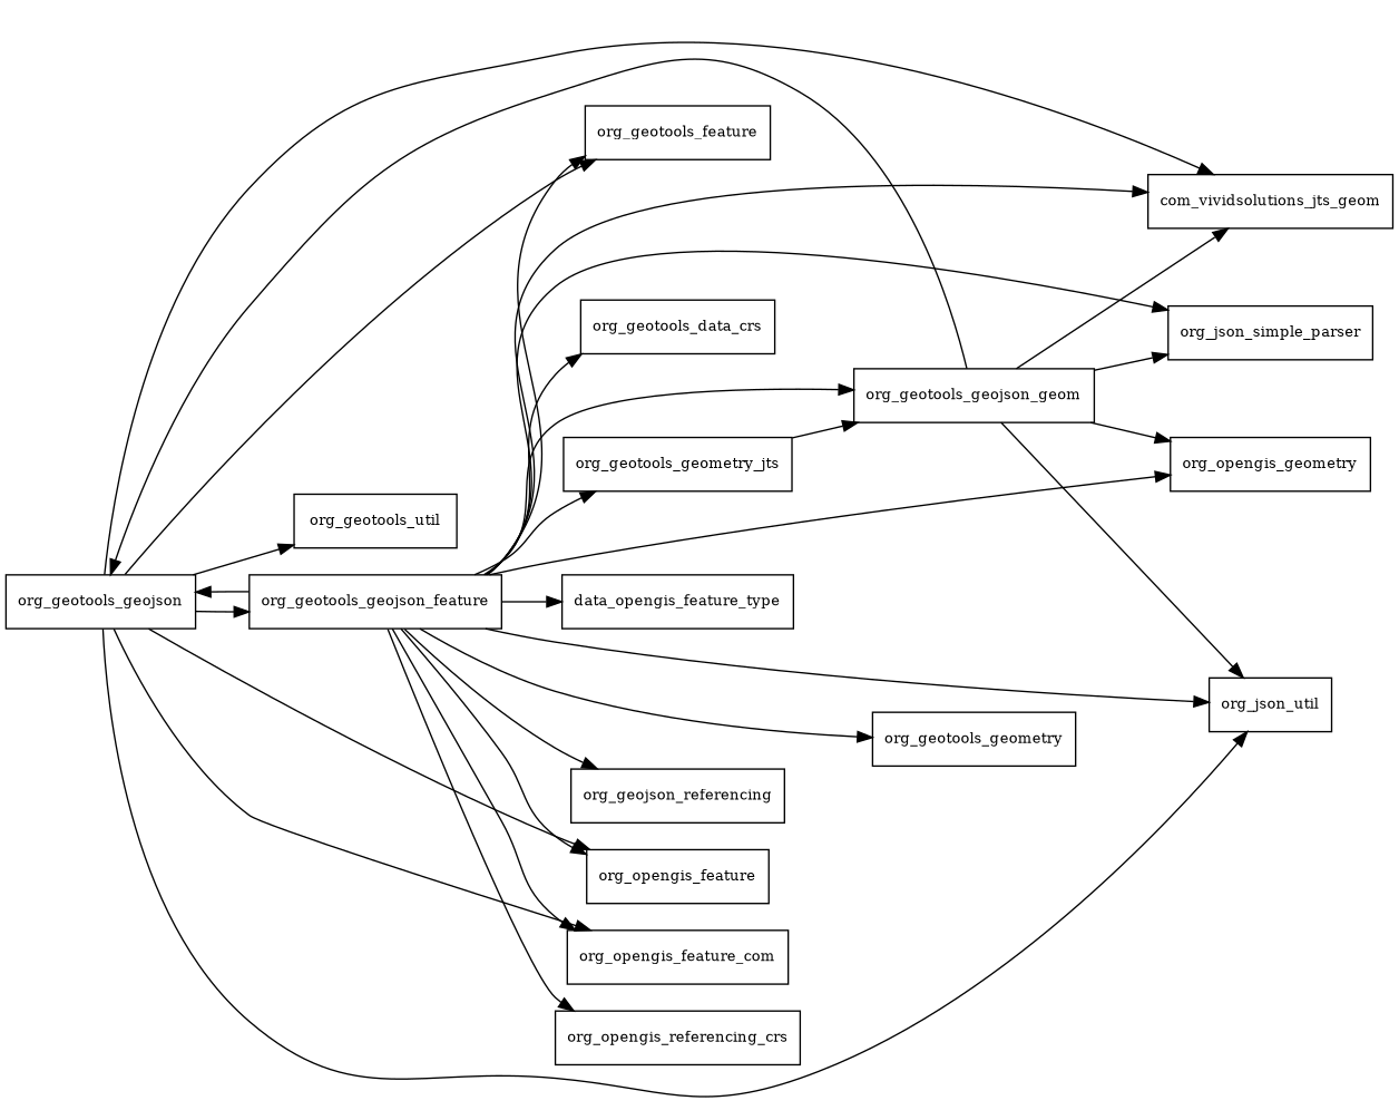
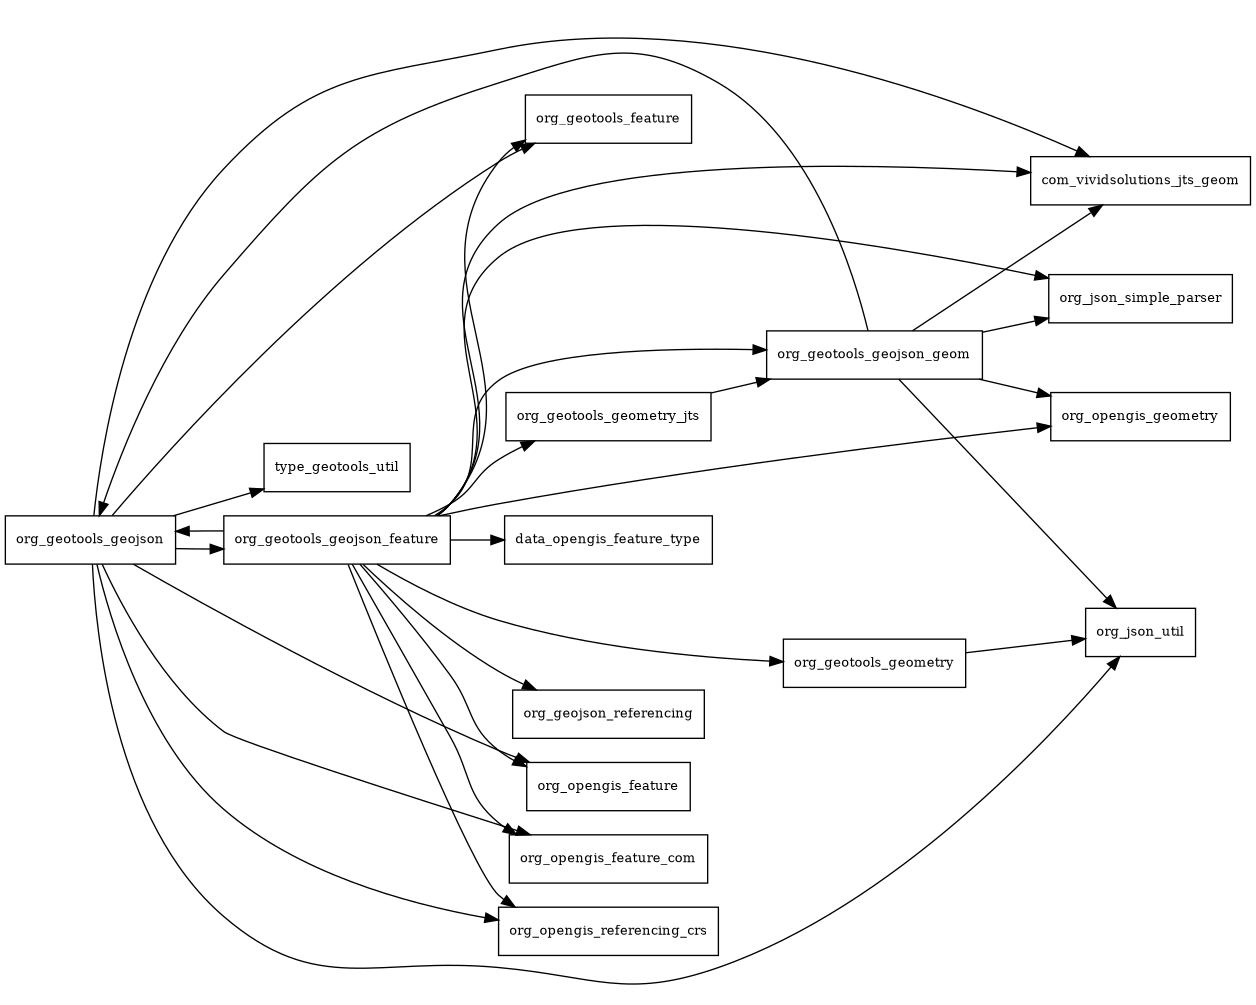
  digraph {
    fontname="DejaVu Serif"
    rankdir=LR
    node [fontname="DejaVu Serif" fontsize=10.0 shape=box]
    edge [fontname="DejaVu Serif"]
    org_geotools_geojson
    com_vividsolutions_jts_geom
    org_geotools_feature
    org_geotools_geojson_feature
-   org_geotools_util
+   org_geotools_util [label=type_geotools_util]
    n6 [label=org_json_util]
    org_opengis_feature
    n8 [label=org_opengis_feature_com]
    org_opengis_referencing_crs
    org_geotools_geojson_geom
    org_json_simple_parser
-   org_geotools_data_crs
    org_geotools_geometry_jts
    n14 [label=org_geotools_geometry]
    n15 [label=data_opengis_feature_type]
    org_opengis_geometry
    n17 [label=org_geojson_referencing]
    org_geotools_geojson -> com_vividsolutions_jts_geom
    org_geotools_geojson -> org_geotools_feature
    org_geotools_geojson -> org_geotools_geojson_feature
    org_geotools_geojson -> org_geotools_util
    org_geotools_geojson -> n6
    org_geotools_geojson -> org_opengis_feature
    org_geotools_geojson -> n8
+   org_geotools_geojson -> org_opengis_referencing_crs
    org_geotools_geojson_feature -> org_geotools_geojson
    org_geotools_geojson_feature -> com_vividsolutions_jts_geom
    org_geotools_geojson_feature -> org_geotools_feature
-   org_geotools_geojson_feature -> n6
+   n14 -> n6
    org_geotools_geojson_feature -> org_opengis_feature
    org_geotools_geojson_feature -> n8
    org_geotools_geojson_feature -> org_opengis_referencing_crs
    org_geotools_geojson_feature -> org_geotools_geojson_geom
    org_geotools_geojson_feature -> org_json_simple_parser
-   org_geotools_geojson_feature -> org_geotools_data_crs
    org_geotools_geojson_feature -> org_geotools_geometry_jts
    org_geotools_geojson_feature -> n14
    org_geotools_geojson_feature -> n15
    org_geotools_geojson_feature -> org_opengis_geometry
    org_geotools_geojson_feature -> n17
    org_geotools_geojson_geom -> org_geotools_geojson
    org_geotools_geojson_geom -> com_vividsolutions_jts_geom
    org_geotools_geojson_geom -> n6
    org_geotools_geojson_geom -> org_json_simple_parser
    org_geotools_geojson_geom -> org_opengis_geometry
    org_geotools_geometry_jts -> org_geotools_geojson_geom
  }
